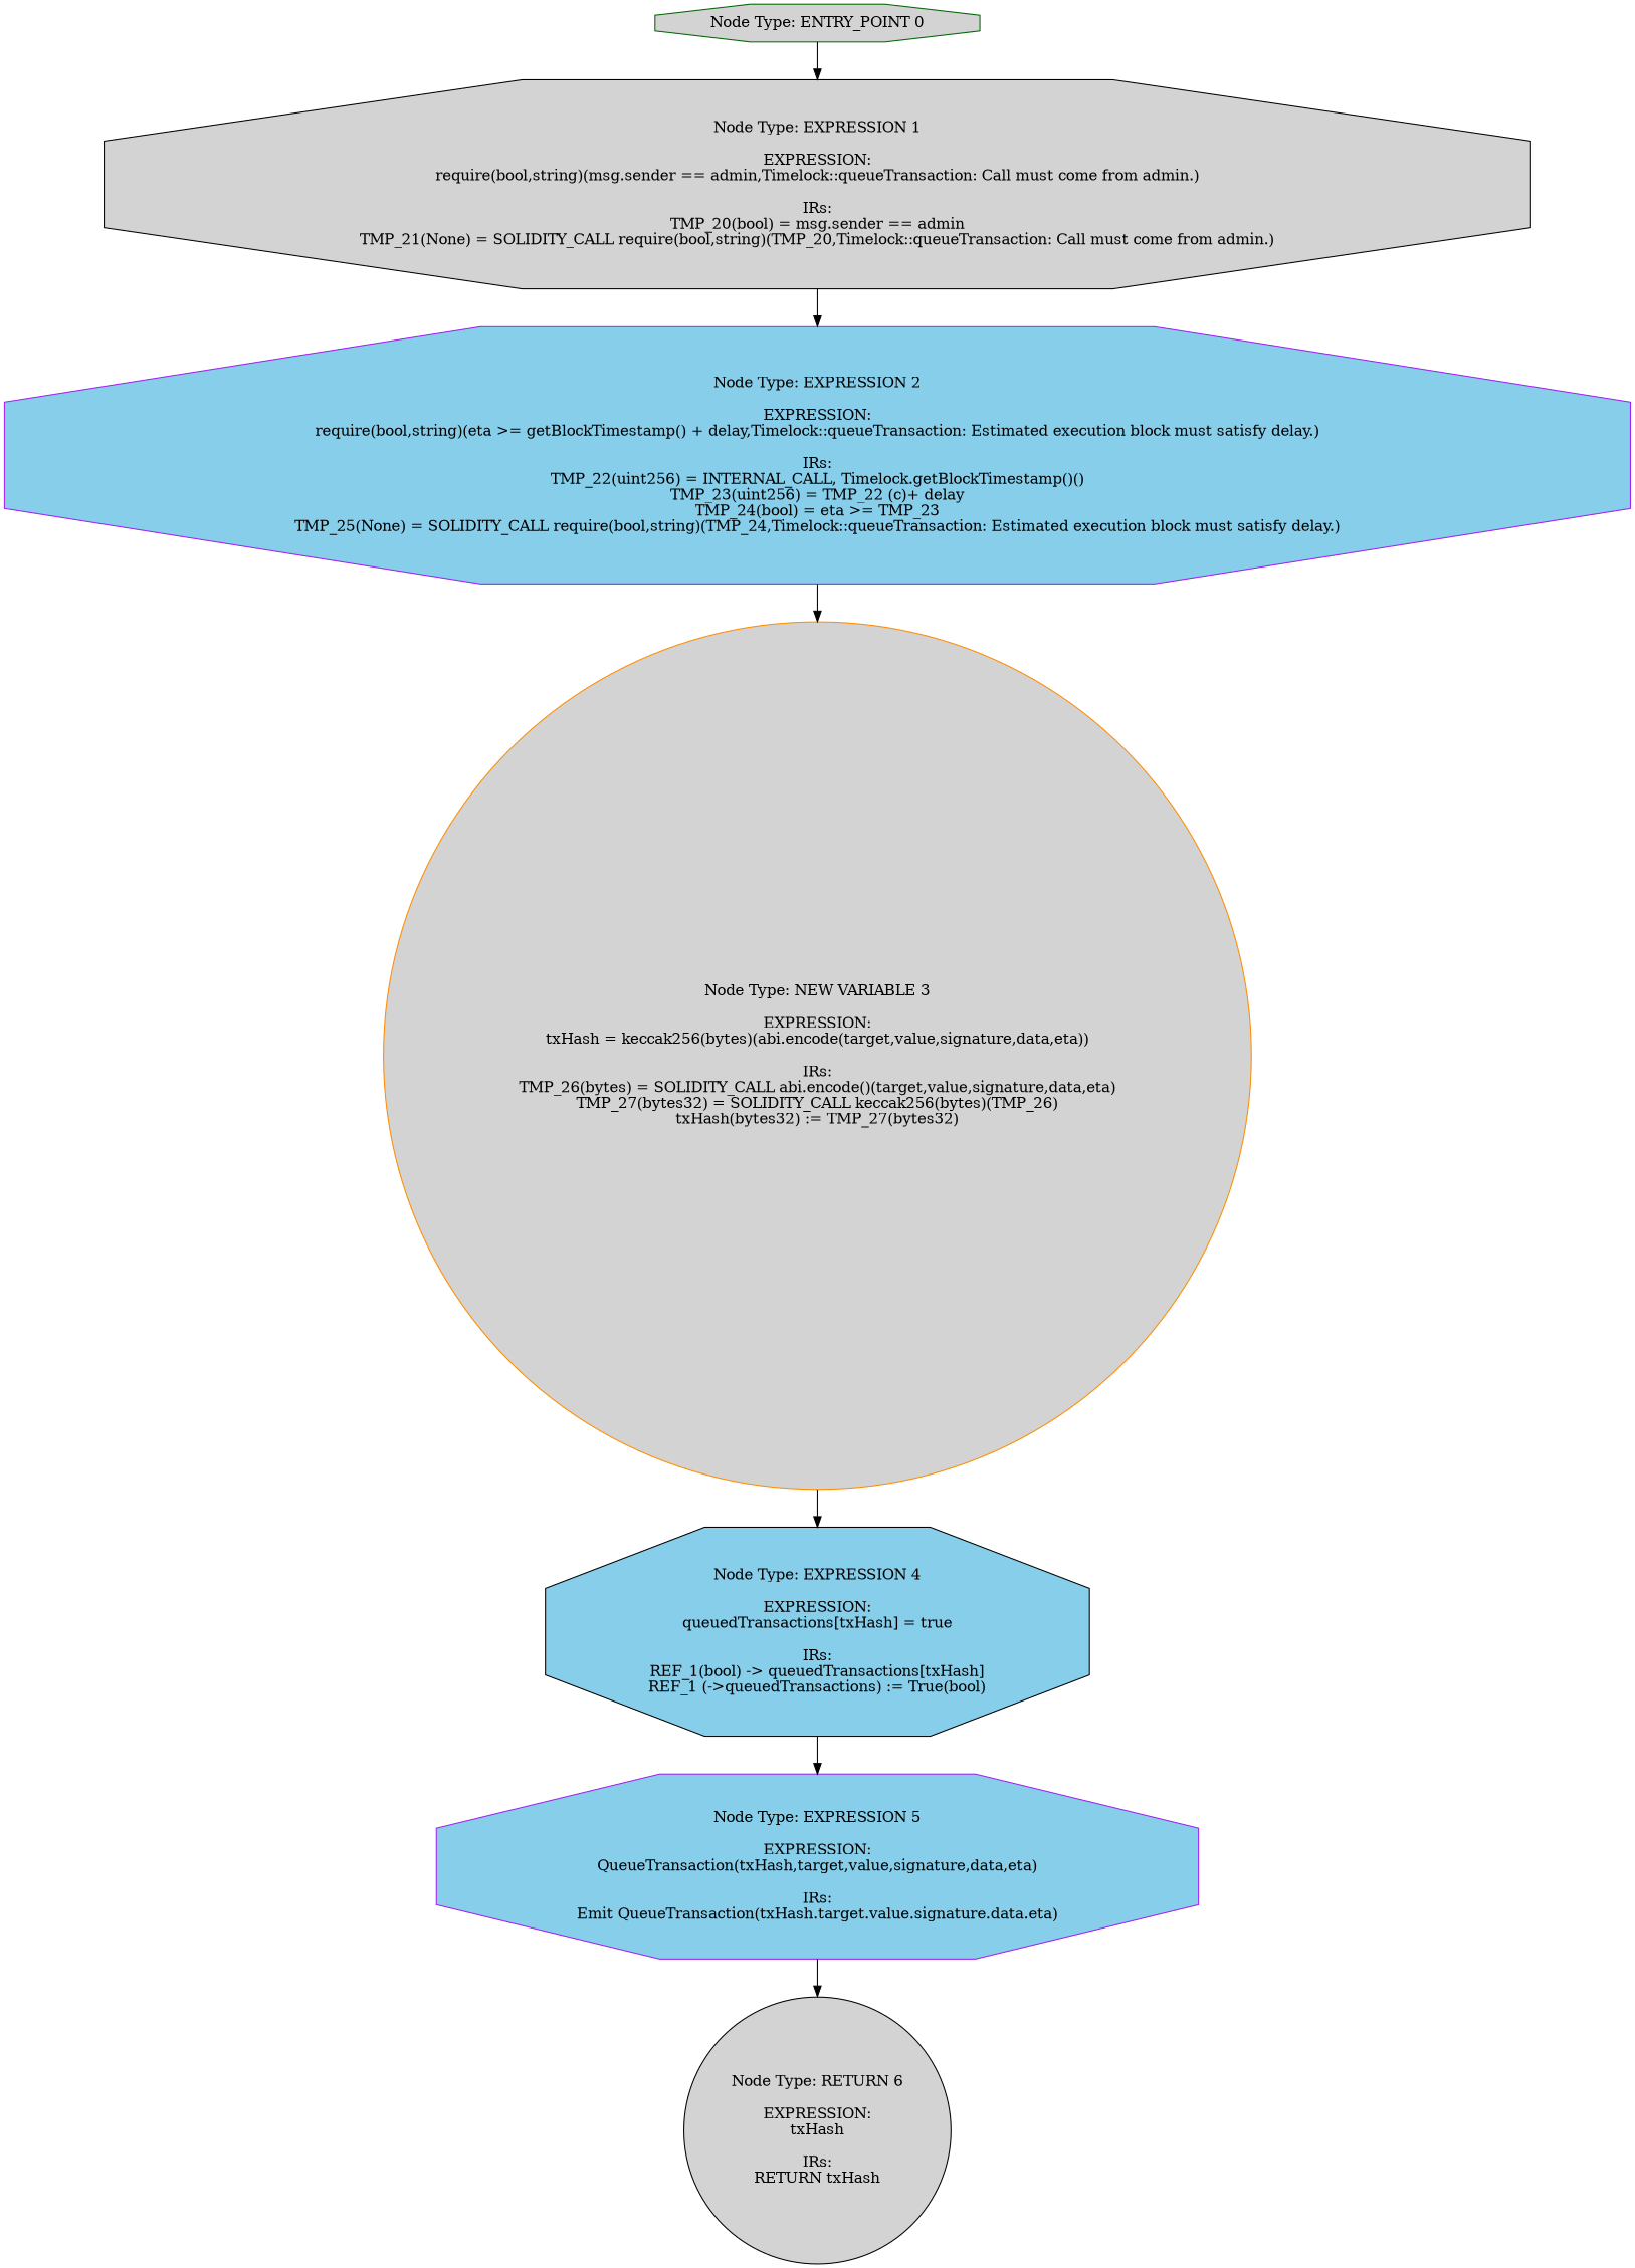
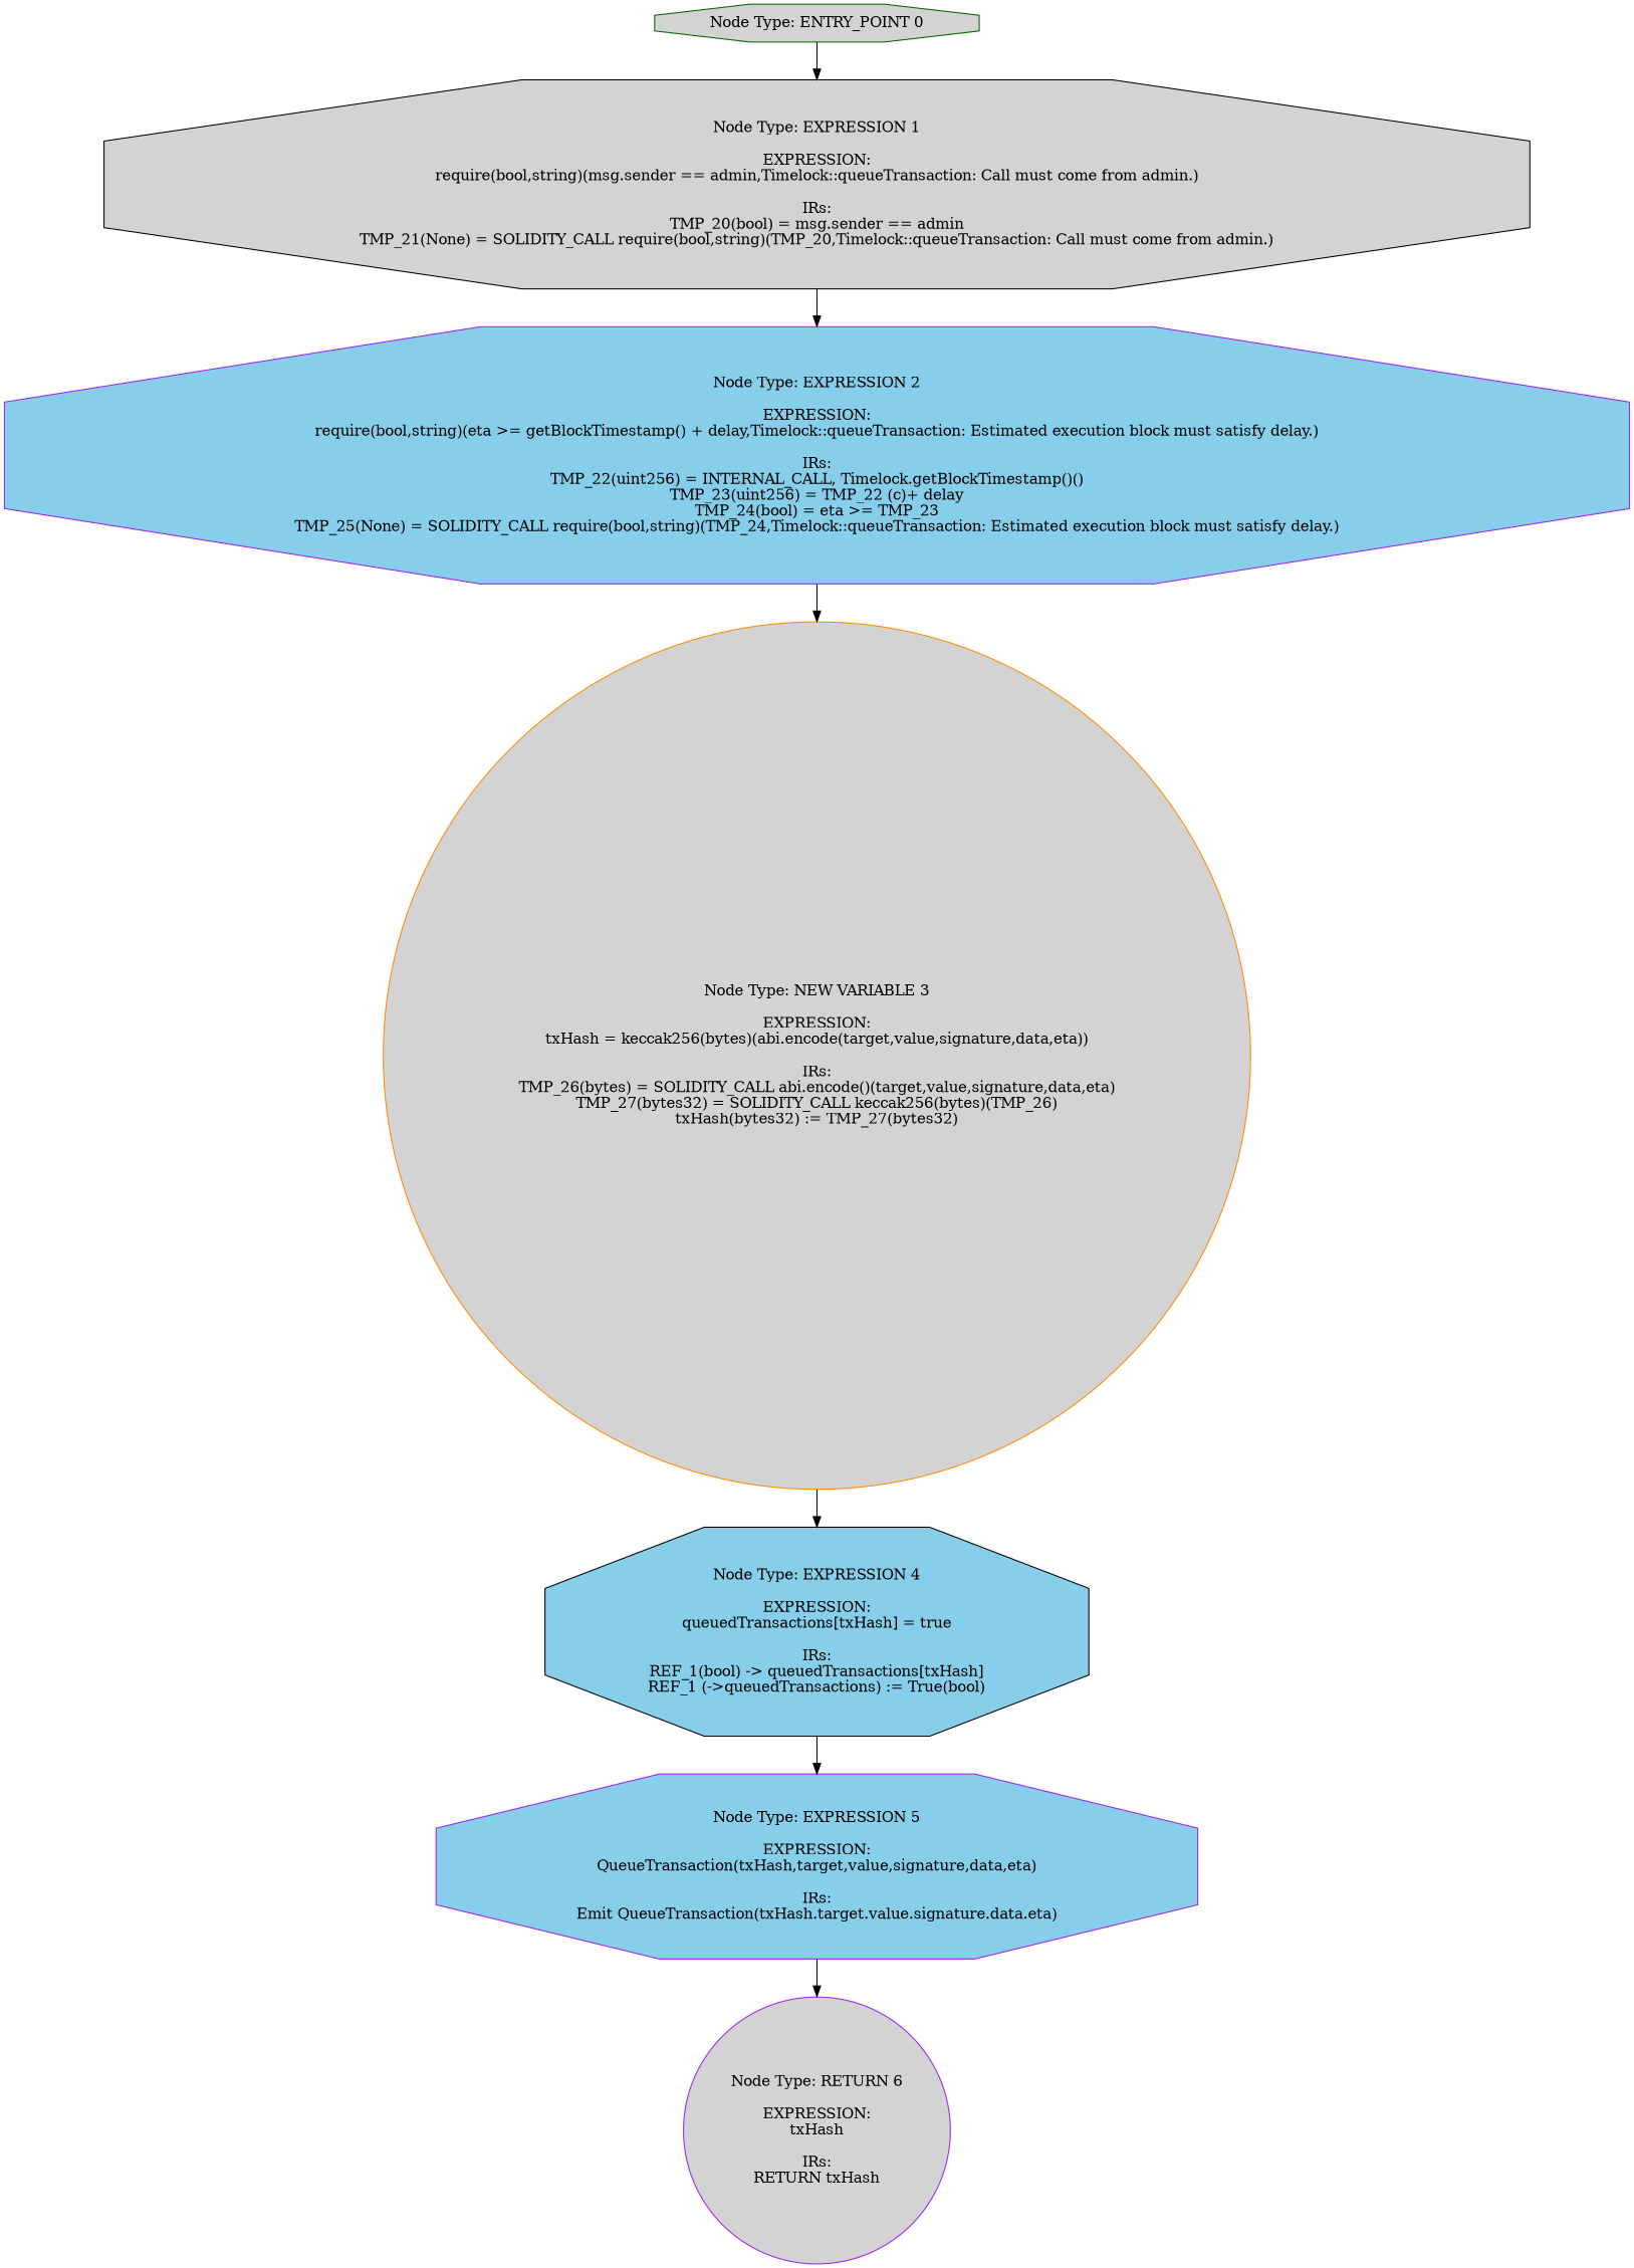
  digraph {
    node [style=filled fillcolor=lightgrey color=purple shape=octagon]
    n1 [label="Node Type: ENTRY_POINT 0\n" color=darkgreen]
    n2 [label="Node Type: EXPRESSION 1\n\nEXPRESSION:\nrequire(bool,string)(msg.sender == admin,Timelock::queueTransaction: Call must come from admin.)\n\nIRs:\nTMP_20(bool) = msg.sender == admin\nTMP_21(None) = SOLIDITY_CALL require(bool,string)(TMP_20,Timelock::queueTransaction: Call must come from admin.)" color=black]
    n3 [label="Node Type: EXPRESSION 2\n\nEXPRESSION:\nrequire(bool,string)(eta >= getBlockTimestamp() + delay,Timelock::queueTransaction: Estimated execution block must satisfy delay.)\n\nIRs:\nTMP_22(uint256) = INTERNAL_CALL, Timelock.getBlockTimestamp()()\nTMP_23(uint256) = TMP_22 (c)+ delay\nTMP_24(bool) = eta >= TMP_23\nTMP_25(None) = SOLIDITY_CALL require(bool,string)(TMP_24,Timelock::queueTransaction: Estimated execution block must satisfy delay.)" fillcolor=skyblue]
    n4 [label="Node Type: NEW VARIABLE 3\n\nEXPRESSION:\ntxHash = keccak256(bytes)(abi.encode(target,value,signature,data,eta))\n\nIRs:\nTMP_26(bytes) = SOLIDITY_CALL abi.encode()(target,value,signature,data,eta)\nTMP_27(bytes32) = SOLIDITY_CALL keccak256(bytes)(TMP_26)\ntxHash(bytes32) := TMP_27(bytes32)" color=darkorange shape=circle]
    n5 [label="Node Type: EXPRESSION 4\n\nEXPRESSION:\nqueuedTransactions[txHash] = true\n\nIRs:\nREF_1(bool) -> queuedTransactions[txHash]\nREF_1 (->queuedTransactions) := True(bool)" fillcolor=skyblue color=black]
    n6 [label="Node Type: EXPRESSION 5\n\nEXPRESSION:\nQueueTransaction(txHash,target,value,signature,data,eta)\n\nIRs:\nEmit QueueTransaction(txHash.target.value.signature.data.eta)" fillcolor=skyblue]
-   n7 [label="Node Type: RETURN 6\n\nEXPRESSION:\ntxHash\n\nIRs:\nRETURN txHash" color=black shape=circle]
+   n7 [label="Node Type: RETURN 6\n\nEXPRESSION:\ntxHash\n\nIRs:\nRETURN txHash" shape=circle]
    n1 -> n2
    n2 -> n3
    n3 -> n4
    n4 -> n5
    n5 -> n6
    n6 -> n7
  }
